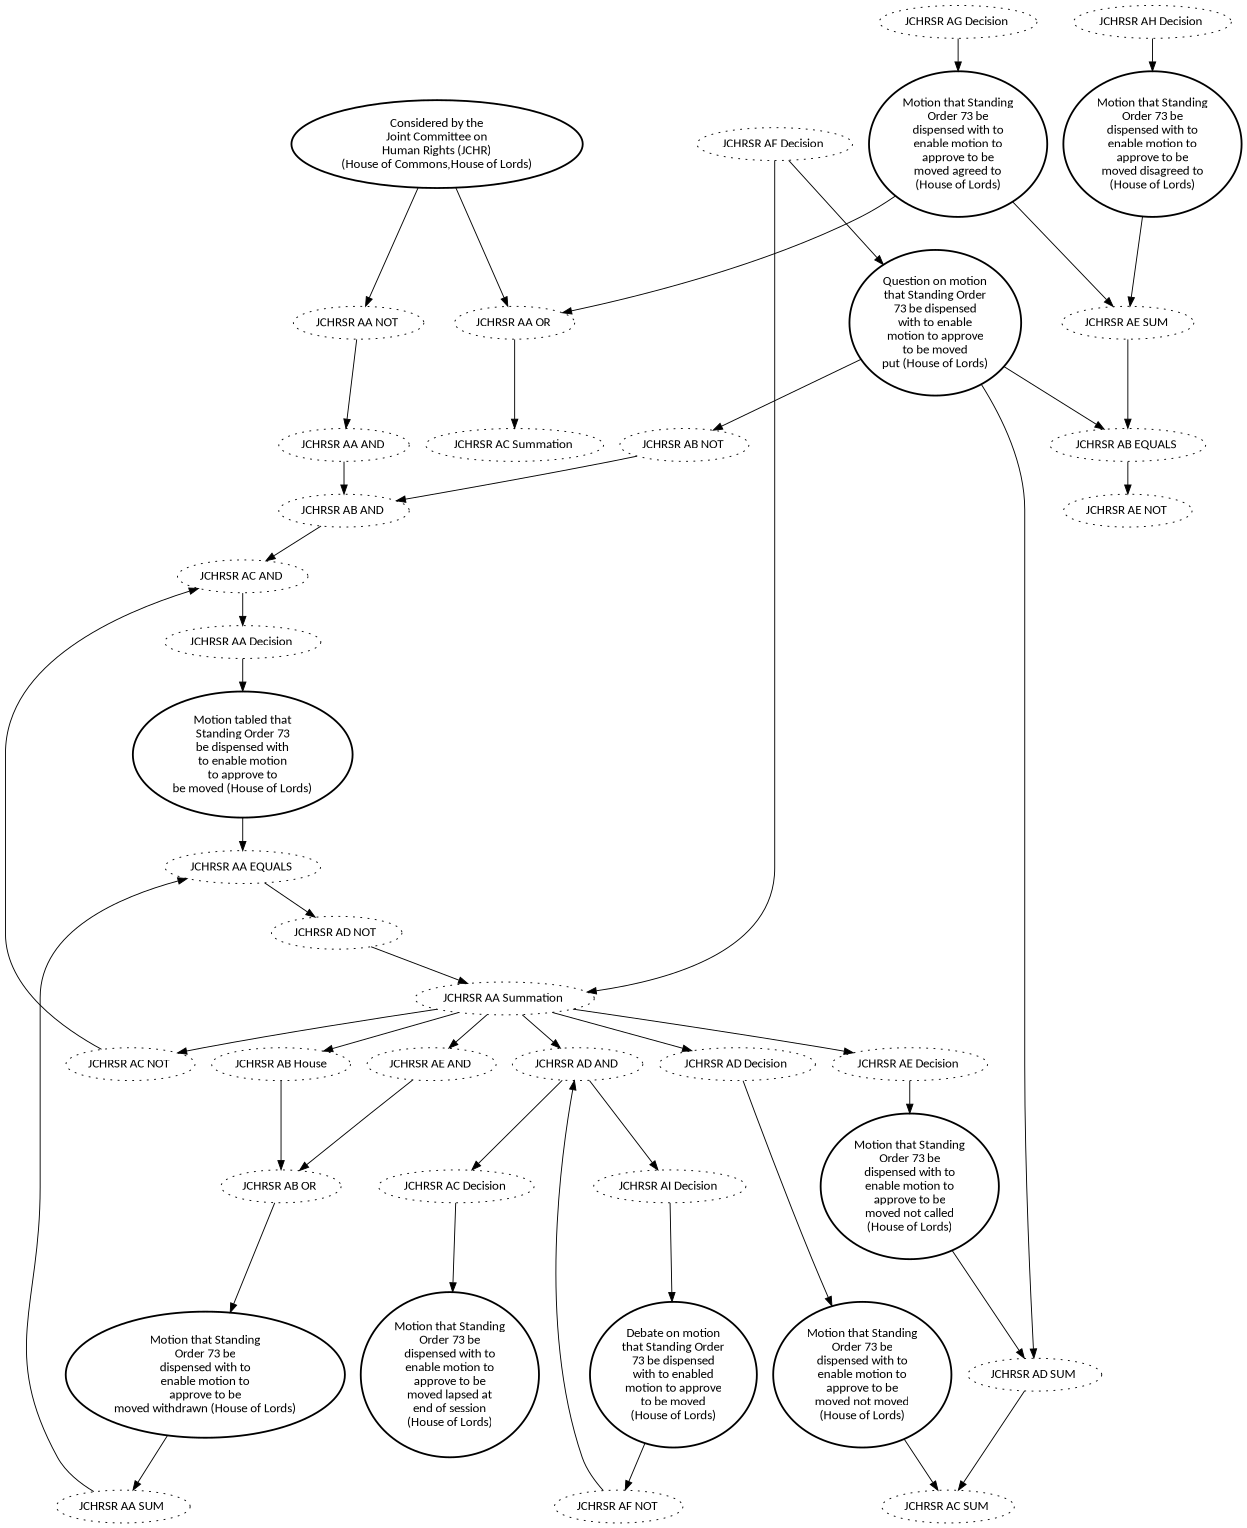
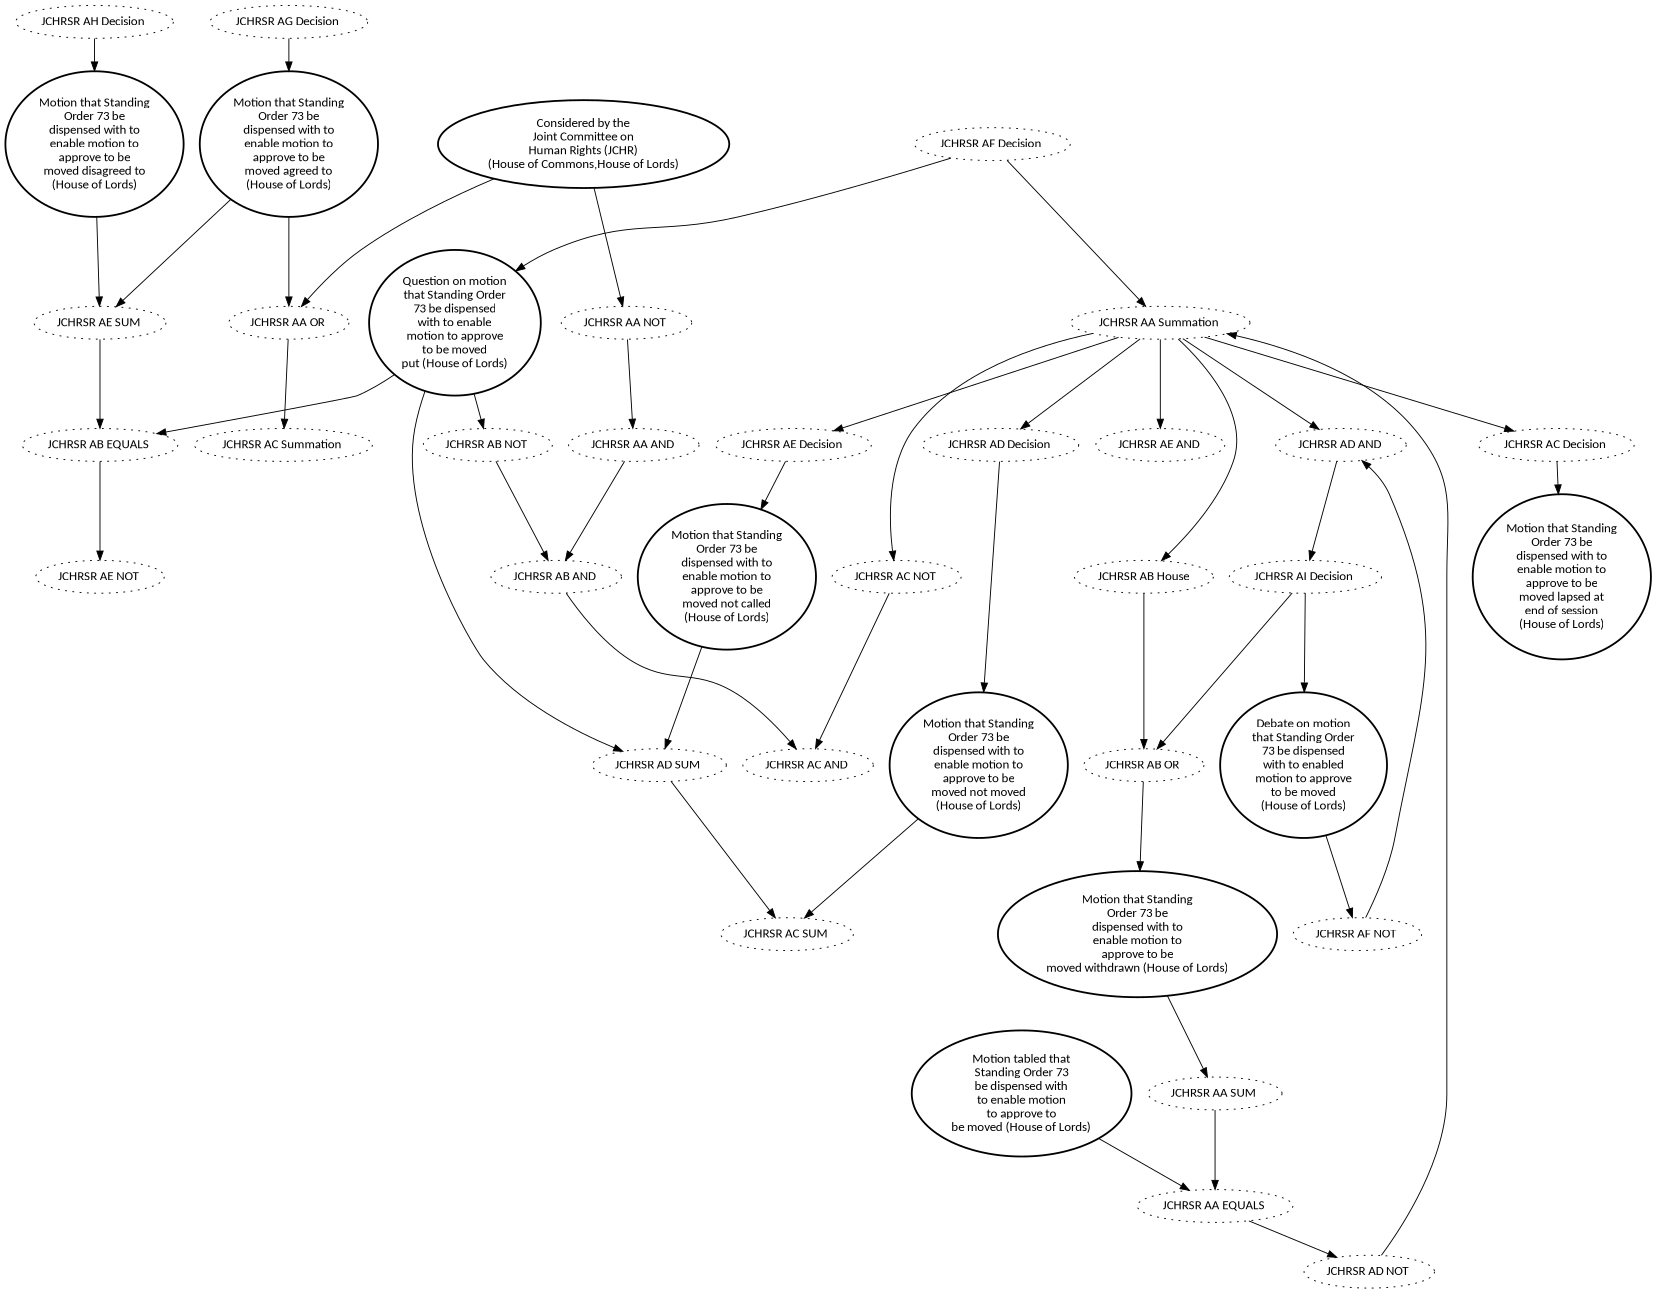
  digraph {
    fontname=calibri
    node [fontname=calibri style=dotted]
    edge [color=black fontname=calibri style=solid]
    n1 [label="Considered by the\nJoint Committee on\nHuman Rights (JCHR)\n(House of Commons,House of Lords)" style=bold]
    n2 [label="JCHRSR AA NOT "]
    n3 [label="JCHRSR AA OR "]
    n4 [label="JCHRSR AA AND "]
    n5 [label="JCHRSR AC Summation "]
    n6 [label="JCHRSR AB AND "]
    n7 [label="Motion tabled that\nStanding Order 73\nbe dispensed with\nto enable motion\nto approve to\nbe moved (House of Lords)" style=bold]
    n8 [label="JCHRSR AA EQUALS "]
    n9 [label="JCHRSR AD NOT "]
    n10 [label="JCHRSR AA Summation "]
    n11 [label="Motion that Standing\nOrder 73 be\ndispensed with to\nenable motion to\napprove to be\nmoved withdrawn (House of Lords)" style=bold]
    n12 [label="JCHRSR AA SUM "]
    n13 [label="Motion that Standing\nOrder 73 be\ndispensed with to\nenable motion to\napprove to be\nmoved lapsed at\nend of session\n(House of Lords)" style=bold]
    n14 [label="Motion that Standing\nOrder 73 be\ndispensed with to\nenable motion to\napprove to be\nmoved not moved\n(House of Lords)" style=bold]
    n15 [label="JCHRSR AC SUM "]
    n16 [label="Motion that Standing\nOrder 73 be\ndispensed with to\nenable motion to\napprove to be\nmoved not called\n(House of Lords)" style=bold]
    n17 [label="JCHRSR AD SUM "]
    n18 [label="Question on motion\nthat Standing Order\n73 be dispensed\nwith to enable\nmotion to approve\nto be moved\nput (House of Lords)" style=bold]
    n19 [label="JCHRSR AB NOT "]
    n20 [label="JCHRSR AB EQUALS "]
    n21 [label="JCHRSR AE NOT "]
    n22 [label="JCHRSR AC AND "]
    n23 [label="Motion that Standing\nOrder 73 be\ndispensed with to\nenable motion to\napprove to be\nmoved agreed to\n(House of Lords)" style=bold]
    n24 [label="JCHRSR AE SUM "]
    n25 [label="Motion that Standing\nOrder 73 be\ndispensed with to\nenable motion to\napprove to be\nmoved disagreed to\n(House of Lords)" style=bold]
    n26 [label="Debate on motion\nthat Standing Order\n73 be dispensed\nwith to enabled\nmotion to approve\nto be moved\n(House of Lords)" style=bold]
    n27 [label="JCHRSR AF NOT "]
    n28 [label="JCHRSR AD AND "]
    n29 [label="JCHRSR AI Decision "]
-   n30 [label="JCHRSR AA Decision "]
    n31 [label="JCHRSR AC NOT "]
    n32 [label="JCHRSR AB House"]
    n33 [label="JCHRSR AC Decision "]
    n34 [label="JCHRSR AD Decision "]
    n35 [label="JCHRSR AE Decision "]
    n36 [label="JCHRSR AE AND "]
    n37 [label="JCHRSR AB OR "]
    n38 [label="JCHRSR AF Decision "]
    n39 [label="JCHRSR AG Decision "]
    n40 [label="JCHRSR AH Decision "]
    n1 -> n2
    n1 -> n3
    n2 -> n4
    n3 -> n5
    n4 -> n6
    n6 -> n22
    n7 -> n8
    n8 -> n9
    n9 -> n10
    n10 -> n28
    n10 -> n31
    n10 -> n32
-   n28 -> n33
+   n10 -> n33
    n10 -> n34
    n10 -> n35
    n10 -> n36
    n11 -> n12
    n12 -> n8
    n14 -> n15
    n16 -> n17
    n17 -> n15
    n18 -> n17
    n18 -> n19
    n18 -> n20
    n19 -> n6
    n20 -> n21
-   n22 -> n30
    n23 -> n3
    n23 -> n24
    n24 -> n20
    n25 -> n24
    n26 -> n27
    n27 -> n28
    n28 -> n29
    n29 -> n26
-   n30 -> n7
    n31 -> n22
    n32 -> n37
    n33 -> n13
    n34 -> n14
    n35 -> n16
-   n36 -> n37
+   n29 -> n37
    n37 -> n11
    n38 -> n10
    n38 -> n18
    n39 -> n23
    n40 -> n25
  }
